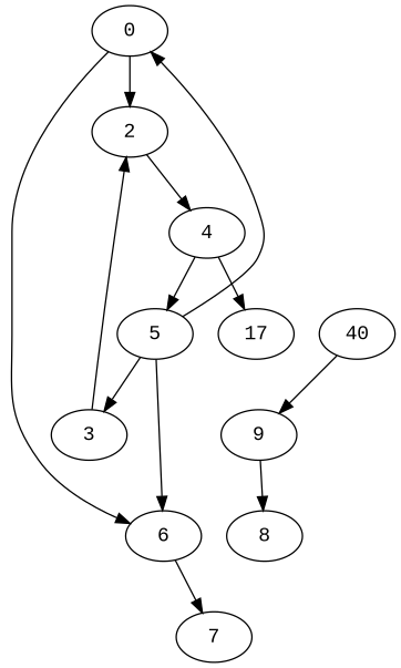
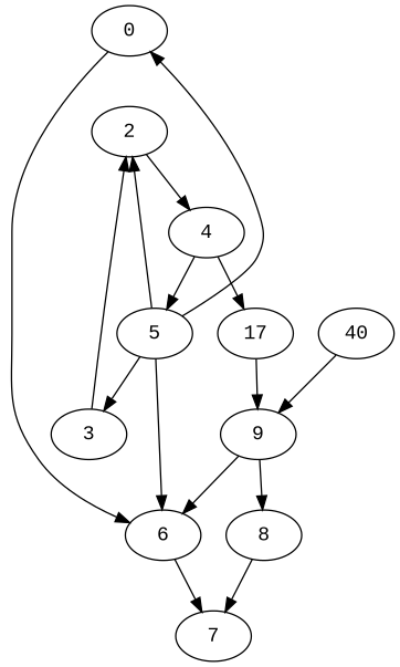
  digraph {
    fontname="Liberation Mono"
    node [fontname="Liberation Mono"]
    edge [fontname="Liberation Mono"]
    0
    2
    6
    4
    7
    3
    5
    n8 [label=17]
    9
    8
    n11 [label=40]
-   0 -> 2
+   5 -> 2
    0 -> 6
    2 -> 4
    6 -> 7
    4 -> 5
    4 -> n8
    3 -> 2
    5 -> 0
    5 -> 6
    5 -> 3
+   n8 -> 9
+   9 -> 6
    9 -> 8
+   8 -> 7
    n11 -> 9
  }
